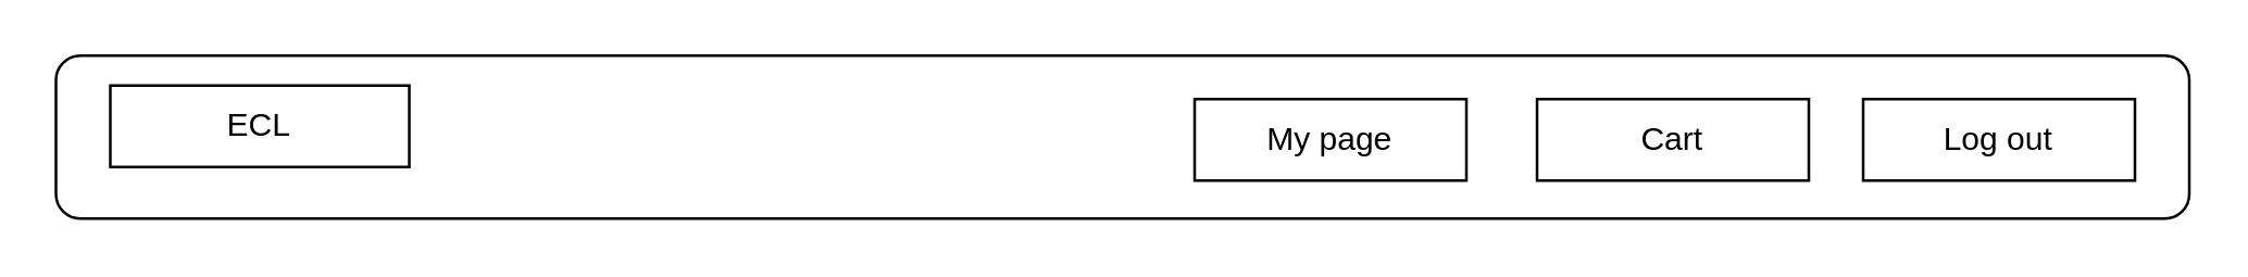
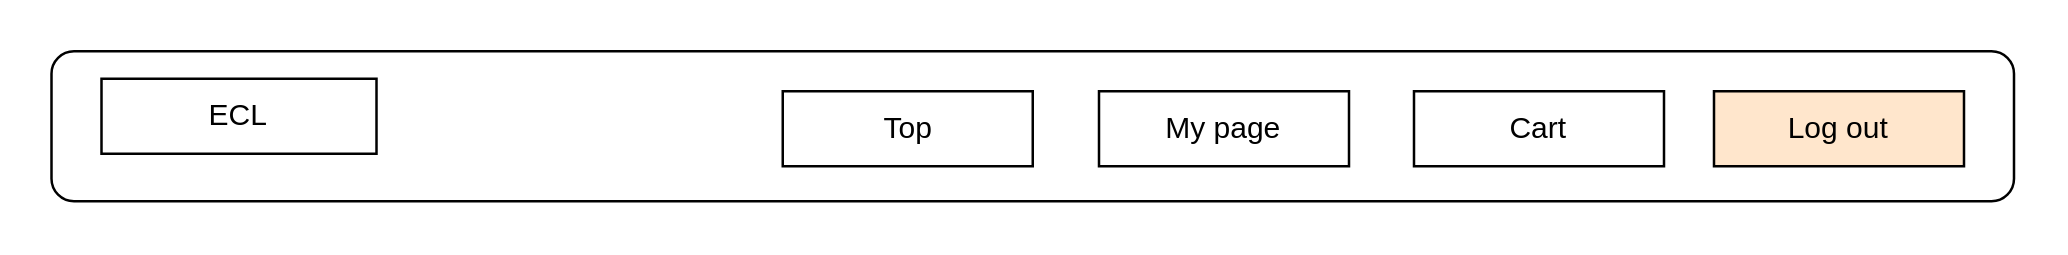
  <mxCell id="0" />
  <mxCell id="1" parent="0" />
  <mxCell id="2" value="" style="rounded=1;whiteSpace=wrap;html=1;" parent="1" vertex="1"><mxGeometry x="20" y="20" width="785" height="60" as="geometry" /></mxCell>
  <mxCell id="3" value="ECL" style="rounded=0;whiteSpace=wrap;html=1;" parent="1" vertex="1"><mxGeometry x="40" y="31" width="110" height="30" as="geometry" /></mxCell>
+ <mxCell id="4" value="Top" style="rounded=0;whiteSpace=wrap;html=1;" parent="1" vertex="1"><mxGeometry x="312.5" y="36" width="100" height="30" as="geometry" /></mxCell>
  <mxCell id="5" value="Cart" style="rounded=0;whiteSpace=wrap;html=1;" parent="1" vertex="1"><mxGeometry x="565" y="36" width="100" height="30" as="geometry" /></mxCell>
- <mxCell id="6" value="Log out" style="rounded=0;whiteSpace=wrap;html=1;" parent="1" vertex="1"><mxGeometry x="685" y="36" width="100" height="30" as="geometry" /></mxCell>
+ <mxCell id="6" value="Log out" style="rounded=0;whiteSpace=wrap;html=1;fillColor=#ffe6cc;" parent="1" vertex="1"><mxGeometry x="685" y="36" width="100" height="30" as="geometry" /></mxCell>
  <mxCell id="7" value="My page" style="rounded=0;whiteSpace=wrap;html=1;" vertex="1" parent="1"><mxGeometry x="439" y="36" width="100" height="30" as="geometry" /></mxCell>
